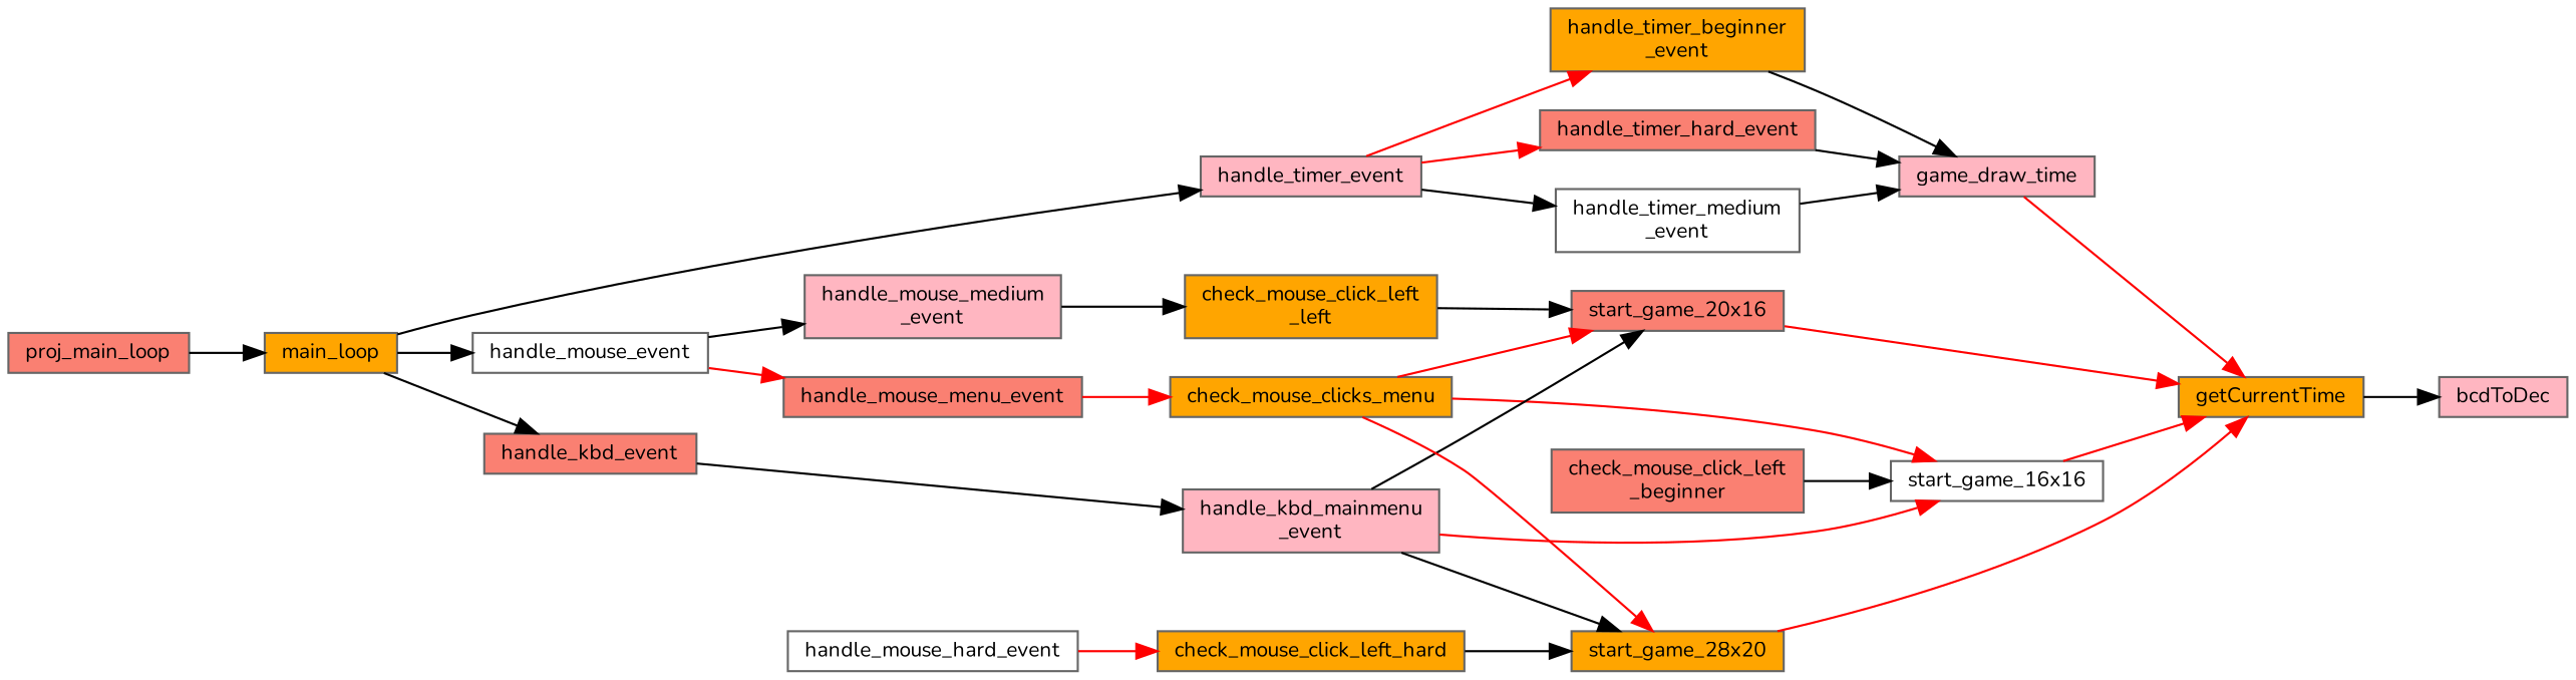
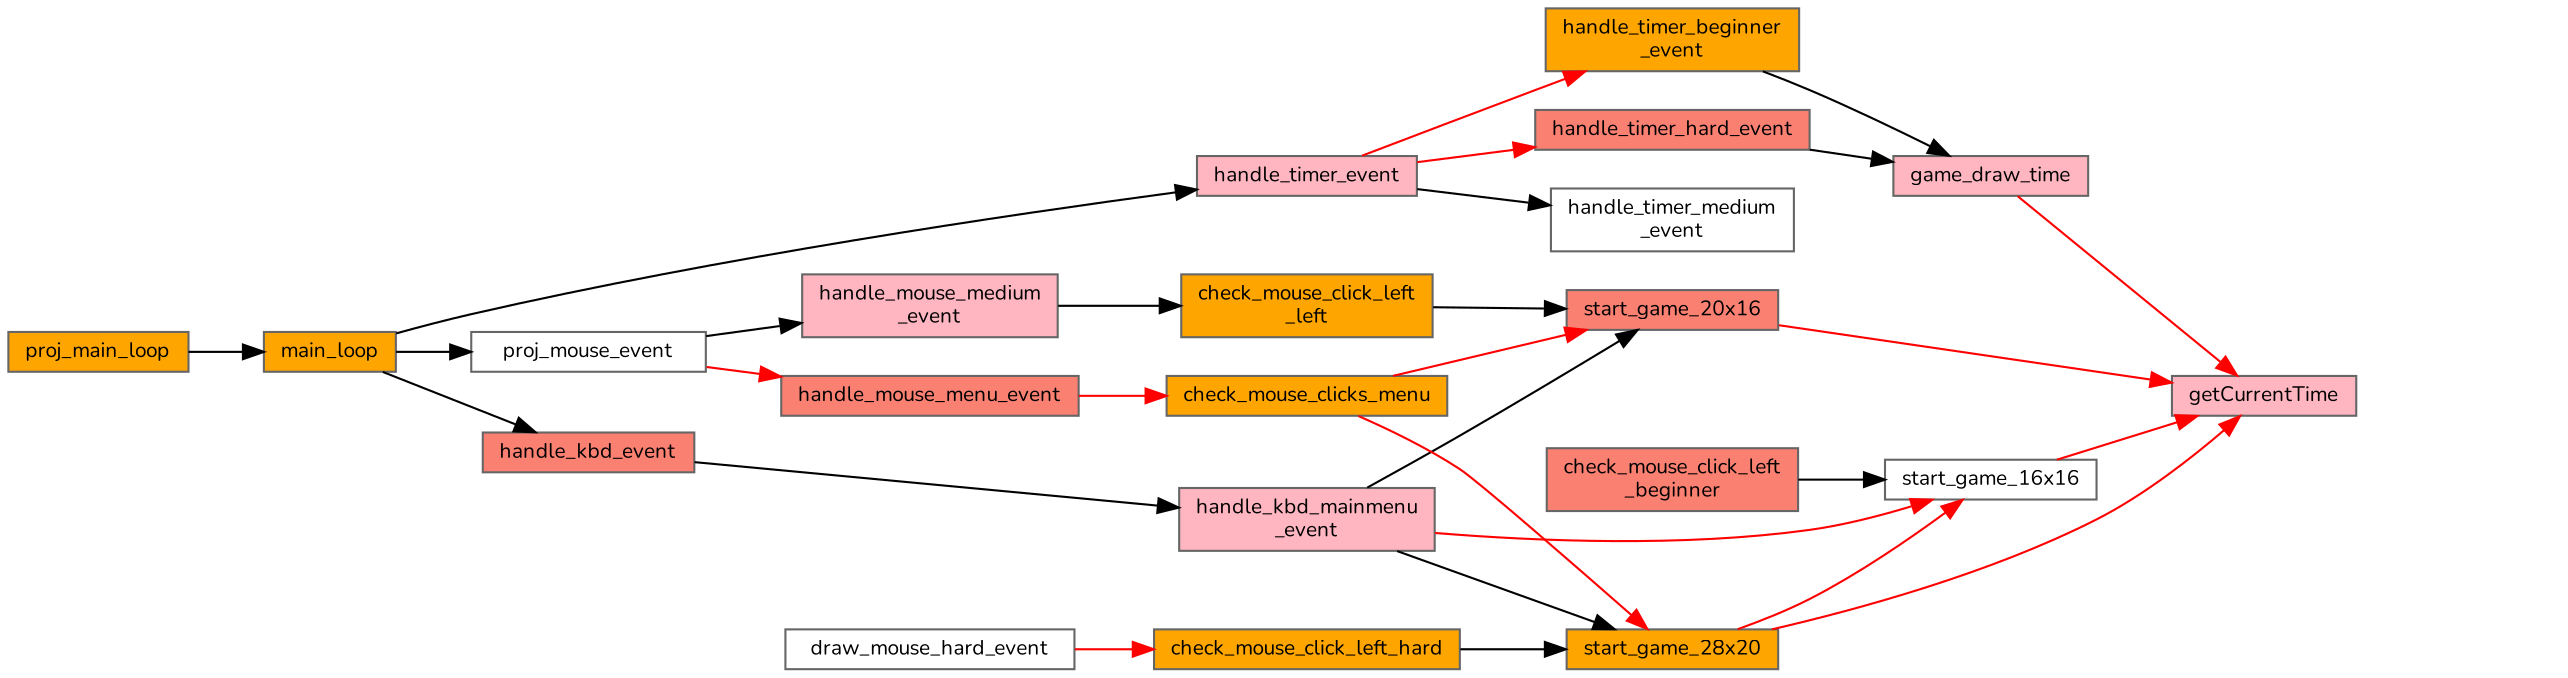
  digraph {
    fontname=Nunito
    rankdir=RL
    node [color=grey40 fillcolor=lightpink fontname=Nunito fontsize=10 shape=box style=filled]
    edge [color=black dir=back fontname=Nunito fontsize=10 labelfontname=Helvetica labelfontsize=10 style=solid]
-   n1 [color=gray40 fontcolor=black height=0.2 label=bcdToDec width=0.4]
-   n2 [fillcolor=orange height=0.2 label=getCurrentTime width=0.4]
+   n2 [height=0.2 label=getCurrentTime width=0.4]
    n3 [height=0.2 label=game_draw_time width=0.4]
    n4 [fillcolor=white height=0.2 label=start_game_16x16 width=0.4]
    n5 [fillcolor=salmon height=0.2 label=start_game_20x16 width=0.4]
    n6 [fillcolor=orange height=0.2 label=start_game_28x20 width=0.4]
    n7 [fillcolor=orange height=0.2 label="handle_timer_beginner\l_event" width=0.4]
    n8 [fillcolor=salmon height=0.2 label=handle_timer_hard_event width=0.4]
    n9 [fillcolor=white height=0.2 label="handle_timer_medium\l_event" width=0.4]
    n10 [fillcolor=salmon height=0.2 label="check_mouse_click_left\l_beginner" width=0.4]
    n11 [fillcolor=orange height=0.2 label=check_mouse_clicks_menu width=0.4]
    n12 [height=0.2 label="handle_kbd_mainmenu\l_event" width=0.4]
    n13 [fillcolor=orange height=0.2 label="check_mouse_click_left\l_left" width=0.4]
    n14 [fillcolor=orange height=0.2 label=check_mouse_click_left_hard width=0.4]
    n15 [height=0.2 label=handle_timer_event width=0.4]
    n16 [fillcolor=orange height=0.2 label=main_loop width=0.4]
-   n17 [fillcolor=salmon height=0.2 label=proj_main_loop width=0.4]
+   n17 [fillcolor=orange height=0.2 label=proj_main_loop width=0.4]
    n18 [fillcolor=salmon height=0.2 label=handle_mouse_menu_event width=0.4]
    n19 [fillcolor=salmon height=0.2 label=handle_kbd_event width=0.4]
-   n20 [fillcolor=white height=0.2 label=handle_mouse_event width=0.4]
+   n20 [fillcolor=white height=0.2 label=proj_mouse_event width=0.4]
    n21 [height=0.2 label="handle_mouse_medium\l_event" width=0.4]
-   n22 [fillcolor=white height=0.2 label=handle_mouse_hard_event width=0.4]
-   n1 -> n2
+   n22 [fillcolor=white height=0.2 label=draw_mouse_hard_event width=0.4]
    n2 -> n3 [color=red]
    n2 -> n4 [color=red]
    n2 -> n5 [color=red]
    n2 -> n6 [color=red]
    n3 -> n7
    n3 -> n8
-   n3 -> n9
    n4 -> n10
-   n4 -> n11 [color=red]
+   n4 -> n6 [color=red]
    n4 -> n12 [color=red]
    n5 -> n11 [color=red]
    n5 -> n12
    n5 -> n13
    n6 -> n11 [color=red]
    n6 -> n12
    n6 -> n14
    n7 -> n15 [color=red]
    n8 -> n15 [color=red]
    n9 -> n15
    n11 -> n18 [color=red]
    n12 -> n19
    n13 -> n21
    n14 -> n22 [color=red]
    n15 -> n16
    n16 -> n17
    n18 -> n20 [color=red]
    n19 -> n16
    n20 -> n16
    n21 -> n20
  }
